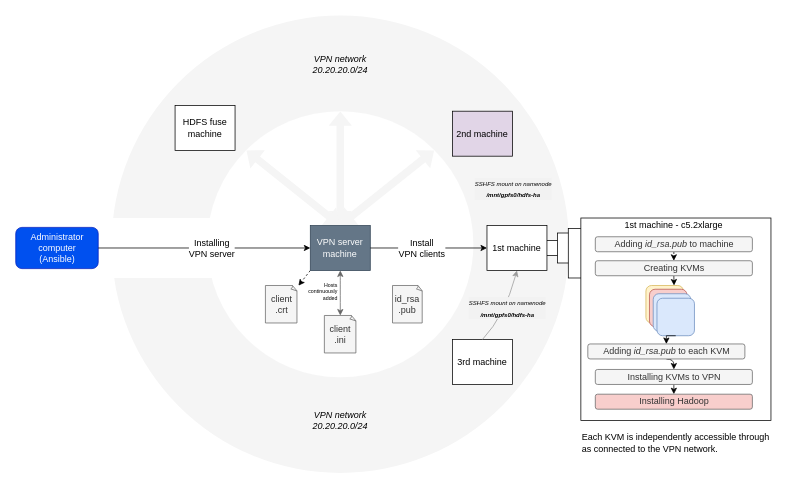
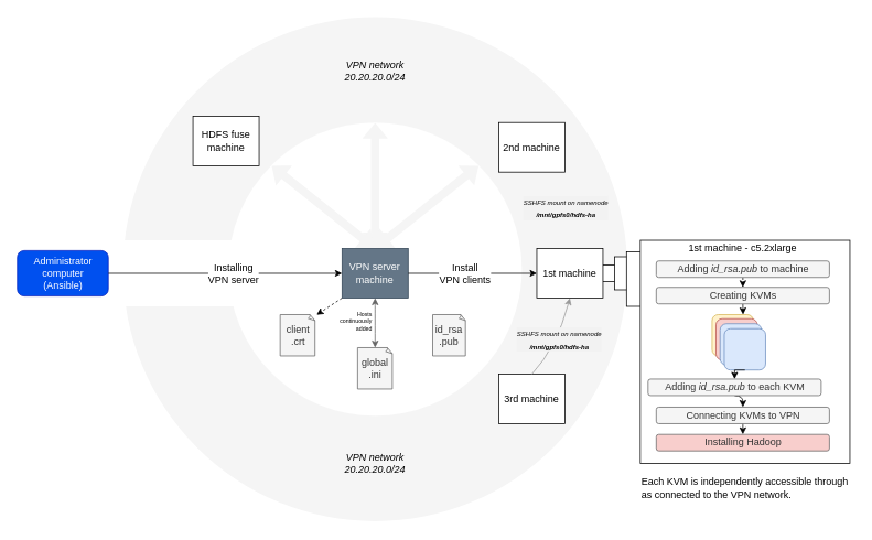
  <mxCell id="0" />
  <mxCell id="1" parent="0" />
  <mxCell id="2" value="" style="ellipse;whiteSpace=wrap;html=1;aspect=fixed;fillColor=#f5f5f5;strokeColor=none;fontColor=#333333;" parent="1" vertex="1"><mxGeometry x="148.34" y="20" width="610.06" height="610.06" as="geometry" /></mxCell>
  <mxCell id="3" value="&lt;i&gt;VPN network&lt;br&gt;20.20.20.0/24&lt;br&gt;&lt;/i&gt;" style="text;html=1;strokeColor=none;fillColor=none;align=center;verticalAlign=middle;whiteSpace=wrap;rounded=0;shadow=0;dashed=1;" parent="1" vertex="1"><mxGeometry x="412.87" y="70" width="81" height="30" as="geometry" /></mxCell>
  <mxCell id="4" value="" style="shape=dataStorage;whiteSpace=wrap;html=1;strokeColor=none;" parent="1" vertex="1"><mxGeometry x="95.5" y="290" width="200" height="80" as="geometry" /></mxCell>
  <mxCell id="5" value="" style="ellipse;whiteSpace=wrap;html=1;aspect=fixed;strokeColor=none;" parent="1" vertex="1"><mxGeometry x="275.89" y="147.54" width="354.97" height="354.97" as="geometry" /></mxCell>
- <mxCell id="6" value="client&lt;br&gt;.crt" style="whiteSpace=wrap;html=1;shape=mxgraph.basic.document;align=center;shadow=0;fillColor=#f5f5f5;strokeColor=#666666;fontColor=#333333;" parent="1" vertex="1"><mxGeometry x="353.5" y="380" width="42.5" height="50" as="geometry" /></mxCell>
+ <mxCell id="6" value="client&lt;br&gt;.crt" style="whiteSpace=wrap;html=1;shape=mxgraph.basic.document;align=center;shadow=0;fillColor=#f5f5f5;strokeColor=#666666;fontColor=#333333;" parent="1" vertex="1"><mxGeometry x="338.5" y="380" width="42.5" height="50" as="geometry" /></mxCell>
  <mxCell id="7" value="id_rsa&lt;br&gt;.pub" style="whiteSpace=wrap;html=1;shape=mxgraph.basic.document;align=center;shadow=0;fillColor=#f5f5f5;strokeColor=#666666;fontColor=#333333;" parent="1" vertex="1"><mxGeometry x="523" y="380" width="40" height="50" as="geometry" /></mxCell>
- <mxCell id="8" value="client&lt;br&gt;.ini" style="whiteSpace=wrap;html=1;shape=mxgraph.basic.document;align=center;shadow=0;fillColor=#f5f5f5;strokeColor=#666666;fontColor=#333333;" parent="1" vertex="1"><mxGeometry x="432.12" y="420" width="42.5" height="50" as="geometry" /></mxCell>
+ <mxCell id="8" value="global&lt;br&gt;.ini" style="whiteSpace=wrap;html=1;shape=mxgraph.basic.document;align=center;shadow=0;fillColor=#f5f5f5;strokeColor=#666666;fontColor=#333333;" parent="1" vertex="1"><mxGeometry x="432.12" y="420" width="42.5" height="50" as="geometry" /></mxCell>
  <mxCell id="9" value="Administrator&lt;br&gt;computer&lt;br&gt;(Ansible)" style="rounded=1;whiteSpace=wrap;html=1;align=center;fillColor=#0050ef;strokeColor=#001DBC;fontColor=#ffffff;" parent="1" vertex="1"><mxGeometry x="20.5" y="302.5" width="110" height="55" as="geometry" /></mxCell>
  <mxCell id="10" value="HDFS fuse machine" style="rounded=0;whiteSpace=wrap;html=1;" parent="1" vertex="1"><mxGeometry x="233" y="140" width="80" height="60" as="geometry" /></mxCell>
  <mxCell id="11" value="3rd machine" style="rounded=0;whiteSpace=wrap;html=1;" parent="1" vertex="1"><mxGeometry x="603" y="452" width="80" height="60" as="geometry" /></mxCell>
- <mxCell id="12" value="2nd machine" style="rounded=0;whiteSpace=wrap;html=1;fillColor=#e1d5e7;" parent="1" vertex="1"><mxGeometry x="603" y="147.54" width="80" height="60" as="geometry" /></mxCell>
+ <mxCell id="12" value="2nd machine" style="rounded=0;whiteSpace=wrap;html=1;" parent="1" vertex="1"><mxGeometry x="603" y="147.54" width="80" height="60" as="geometry" /></mxCell>
  <mxCell id="13" value="" style="rounded=0;whiteSpace=wrap;html=1;" parent="1" vertex="1"><mxGeometry x="728" y="320" width="20" height="20" as="geometry" /></mxCell>
  <mxCell id="14" value="1st machine" style="rounded=0;whiteSpace=wrap;html=1;" parent="1" vertex="1"><mxGeometry x="649" y="300" width="80" height="60" as="geometry" /></mxCell>
  <mxCell id="15" value="" style="rounded=0;whiteSpace=wrap;html=1;" parent="1" vertex="1"><mxGeometry x="743" y="310" width="45.54" height="40" as="geometry" /></mxCell>
  <mxCell id="16" value="" style="rounded=0;whiteSpace=wrap;html=1;" parent="1" vertex="1"><mxGeometry x="757.46" y="304" width="83.54" height="66" as="geometry" /></mxCell>
  <mxCell id="17" value="" style="rounded=0;whiteSpace=wrap;html=1;" parent="1" vertex="1"><mxGeometry x="774.23" y="290" width="253.54" height="270" as="geometry" /></mxCell>
  <mxCell id="18" value="1st machine - c5.2xlarge" style="text;html=1;strokeColor=none;fillColor=none;align=left;verticalAlign=middle;whiteSpace=wrap;rounded=0;" parent="1" vertex="1"><mxGeometry x="831" y="290" width="140" height="20" as="geometry" /></mxCell>
  <mxCell id="19" style="edgeStyle=orthogonalEdgeStyle;curved=1;rounded=0;comic=0;orthogonalLoop=1;jettySize=auto;html=1;exitX=0.5;exitY=1;exitDx=0;exitDy=0;entryX=0.75;entryY=0;entryDx=0;entryDy=0;startArrow=none;startFill=0;" parent="1" source="20" target="27" edge="1"><mxGeometry relative="1" as="geometry" /></mxCell>
  <mxCell id="20" value="Creating KVMs" style="rounded=1;whiteSpace=wrap;html=1;shadow=0;fillColor=#f5f5f5;strokeColor=#666666;fontColor=#333333;" parent="1" vertex="1"><mxGeometry x="793.5" y="347" width="209.5" height="20" as="geometry" /></mxCell>
  <mxCell id="21" style="edgeStyle=orthogonalEdgeStyle;curved=1;rounded=0;comic=0;orthogonalLoop=1;jettySize=auto;html=1;exitX=0.5;exitY=1;exitDx=0;exitDy=0;entryX=0.5;entryY=0;entryDx=0;entryDy=0;startArrow=none;startFill=0;" parent="1" source="22" target="25" edge="1"><mxGeometry relative="1" as="geometry" /></mxCell>
- <mxCell id="22" value="Installing KVMs to VPN" style="rounded=1;whiteSpace=wrap;html=1;shadow=0;fillColor=#f5f5f5;strokeColor=#666666;fontColor=#333333;" parent="1" vertex="1"><mxGeometry x="793.5" y="492" width="209.5" height="20" as="geometry" /></mxCell>
+ <mxCell id="22" value="Connecting KVMs to VPN" style="rounded=1;whiteSpace=wrap;html=1;shadow=0;fillColor=#f5f5f5;strokeColor=#666666;fontColor=#333333;" parent="1" vertex="1"><mxGeometry x="793.5" y="492" width="209.5" height="20" as="geometry" /></mxCell>
  <mxCell id="23" style="edgeStyle=orthogonalEdgeStyle;curved=1;rounded=0;comic=0;orthogonalLoop=1;jettySize=auto;html=1;exitX=0.5;exitY=1;exitDx=0;exitDy=0;entryX=0.5;entryY=0;entryDx=0;entryDy=0;startArrow=none;startFill=0;" parent="1" source="24" target="22" edge="1"><mxGeometry relative="1" as="geometry" /></mxCell>
  <mxCell id="24" value="Adding &lt;i&gt;id_rsa.pub&lt;/i&gt; to each KVM" style="rounded=1;whiteSpace=wrap;html=1;shadow=0;fillColor=#f5f5f5;strokeColor=#666666;fontColor=#333333;" parent="1" vertex="1"><mxGeometry x="783.5" y="458" width="209.5" height="20" as="geometry" /></mxCell>
  <mxCell id="25" value="Installing Hadoop" style="rounded=1;whiteSpace=wrap;html=1;shadow=0;fillColor=#f8cecc;strokeColor=#666666;fontColor=#333333;" parent="1" vertex="1"><mxGeometry x="793.5" y="525" width="209.5" height="20" as="geometry" /></mxCell>
  <mxCell id="26" value="" style="group" parent="1" vertex="1" connectable="0"><mxGeometry x="861" y="380" width="64.75" height="67" as="geometry" /></mxCell>
  <mxCell id="27" value="" style="rounded=1;whiteSpace=wrap;html=1;align=center;fillColor=#fff2cc;strokeColor=#d6b656;" parent="26" vertex="1"><mxGeometry width="50" height="50" as="geometry" /></mxCell>
  <mxCell id="28" value="" style="rounded=1;whiteSpace=wrap;html=1;align=center;fillColor=#f8cecc;strokeColor=#b85450;" parent="26" vertex="1"><mxGeometry x="4.75" y="5" width="50" height="50" as="geometry" /></mxCell>
  <mxCell id="29" value="" style="rounded=1;whiteSpace=wrap;html=1;align=center;fillColor=#dae8fc;strokeColor=#6c8ebf;" parent="26" vertex="1"><mxGeometry x="9.75" y="11" width="50" height="50" as="geometry" /></mxCell>
  <mxCell id="30" value="" style="rounded=1;whiteSpace=wrap;html=1;align=center;fillColor=#dae8fc;strokeColor=#6c8ebf;" parent="26" vertex="1"><mxGeometry x="14.75" y="17" width="50" height="50" as="geometry" /></mxCell>
  <mxCell id="31" style="edgeStyle=orthogonalEdgeStyle;rounded=0;orthogonalLoop=1;jettySize=auto;html=1;exitX=0.5;exitY=1;exitDx=0;exitDy=0;entryX=0.5;entryY=0;entryDx=0;entryDy=0;dashed=1;" parent="1" source="32" target="20" edge="1"><mxGeometry relative="1" as="geometry" /></mxCell>
  <mxCell id="32" value="Adding &lt;i&gt;id_rsa.pub&lt;/i&gt; to machine" style="rounded=1;whiteSpace=wrap;html=1;shadow=0;fillColor=#f5f5f5;strokeColor=#666666;fontColor=#333333;" parent="1" vertex="1"><mxGeometry x="793.5" y="315" width="209.5" height="20" as="geometry" /></mxCell>
  <mxCell id="33" style="edgeStyle=orthogonalEdgeStyle;rounded=0;orthogonalLoop=1;jettySize=auto;html=1;exitX=0.5;exitY=1;exitDx=0;exitDy=0;entryX=0.5;entryY=0;entryDx=0;entryDy=0;" parent="1" source="30" target="24" edge="1"><mxGeometry relative="1" as="geometry" /></mxCell>
  <mxCell id="34" value="&lt;i&gt;VPN network&lt;br&gt;20.20.20.0/24&lt;/i&gt;" style="text;html=1;strokeColor=none;fillColor=none;align=center;verticalAlign=middle;whiteSpace=wrap;rounded=0;shadow=0;dashed=1;" parent="1" vertex="1"><mxGeometry x="412.87" y="550" width="81" height="20" as="geometry" /></mxCell>
  <mxCell id="35" style="edgeStyle=none;rounded=0;orthogonalLoop=1;jettySize=auto;html=1;exitX=1;exitY=0.5;exitDx=0;exitDy=0;entryX=0;entryY=0.5;entryDx=0;entryDy=0;" parent="1" source="9" target="43" edge="1"><mxGeometry relative="1" as="geometry" /></mxCell>
  <mxCell id="36" value="Installing&lt;br&gt;VPN server" style="text;html=1;align=center;verticalAlign=middle;resizable=0;points=[];;labelBackgroundColor=#ffffff;" parent="35" vertex="1" connectable="0"><mxGeometry x="-0.113" y="-1" relative="1" as="geometry"><mxPoint x="25.5" y="-1" as="offset" /></mxGeometry></mxCell>
  <mxCell id="37" style="edgeStyle=none;rounded=0;orthogonalLoop=1;jettySize=auto;html=1;exitX=0;exitY=1;exitDx=0;exitDy=0;entryX=1.037;entryY=0.004;entryDx=0;entryDy=0;entryPerimeter=0;dashed=1;" parent="1" source="43" target="6" edge="1"><mxGeometry relative="1" as="geometry" /></mxCell>
  <mxCell id="38" style="edgeStyle=orthogonalEdgeStyle;curved=1;rounded=0;comic=0;orthogonalLoop=1;jettySize=auto;html=1;exitX=0.5;exitY=1;exitDx=0;exitDy=0;entryX=0.5;entryY=0;entryDx=0;entryDy=0;entryPerimeter=0;startArrow=classic;startFill=1;fillColor=#f5f5f5;strokeColor=#666666;" parent="1" source="43" target="8" edge="1"><mxGeometry relative="1" as="geometry" /></mxCell>
  <mxCell id="39" value="&lt;p style=&quot;line-height: 120% ; font-size: 7px&quot;&gt;&lt;span&gt;Hosts&lt;br&gt;continuously&lt;br&gt;&lt;/span&gt;added&lt;br&gt;&lt;/p&gt;" style="text;html=1;align=right;verticalAlign=middle;resizable=0;points=[];;labelBackgroundColor=none;labelBorderColor=none;" parent="38" vertex="1" connectable="0"><mxGeometry x="-0.252" y="1" relative="1" as="geometry"><mxPoint x="-4.06" y="6.5" as="offset" /></mxGeometry></mxCell>
  <mxCell id="40" value="" style="shape=flexArrow;endArrow=classic;startArrow=classic;html=1;entryX=0.5;entryY=0;entryDx=0;entryDy=0;exitX=0.5;exitY=0;exitDx=0;exitDy=0;fillColor=#f5f5f5;strokeColor=none;" parent="1" source="43" target="5" edge="1"><mxGeometry width="50" height="50" relative="1" as="geometry"><mxPoint x="463" y="270" as="sourcePoint" /><mxPoint x="513" y="220" as="targetPoint" /></mxGeometry></mxCell>
  <mxCell id="41" value="" style="shape=flexArrow;endArrow=classic;startArrow=classic;html=1;entryX=1;entryY=0;entryDx=0;entryDy=0;exitX=0.5;exitY=0;exitDx=0;exitDy=0;fillColor=#f5f5f5;strokeColor=none;" parent="1" target="5" edge="1"><mxGeometry width="50" height="50" relative="1" as="geometry"><mxPoint x="453.03" y="300" as="sourcePoint" /><mxPoint x="453.035" y="147.54" as="targetPoint" /></mxGeometry></mxCell>
  <mxCell id="42" value="" style="shape=flexArrow;endArrow=classic;startArrow=classic;html=1;entryX=0;entryY=0;entryDx=0;entryDy=0;exitX=0.5;exitY=0;exitDx=0;exitDy=0;fillColor=#f5f5f5;strokeColor=none;" parent="1" source="43" target="5" edge="1"><mxGeometry width="50" height="50" relative="1" as="geometry"><mxPoint x="477.15" y="290" as="sourcePoint" /><mxPoint x="602.996" y="189.524" as="targetPoint" /></mxGeometry></mxCell>
  <mxCell id="43" value="VPN server machine" style="rounded=0;whiteSpace=wrap;html=1;fillColor=#647687;strokeColor=#314354;fontColor=#ffffff;" parent="1" vertex="1"><mxGeometry x="413.37" y="300" width="80" height="60" as="geometry" /></mxCell>
  <mxCell id="44" style="edgeStyle=none;rounded=0;orthogonalLoop=1;jettySize=auto;html=1;exitX=1;exitY=0.5;exitDx=0;exitDy=0;entryX=0;entryY=0.5;entryDx=0;entryDy=0;" parent="1" source="43" target="14" edge="1"><mxGeometry relative="1" as="geometry" /></mxCell>
  <mxCell id="45" value="Install &lt;br&gt;VPN clients" style="text;html=1;align=center;verticalAlign=middle;resizable=0;points=[];;labelBackgroundColor=#ffffff;" parent="44" vertex="1" connectable="0"><mxGeometry x="-0.125" relative="1" as="geometry"><mxPoint as="offset" /></mxGeometry></mxCell>
  <mxCell id="46" value="&lt;span&gt;Each KVM is independently accessible through as connected to the VPN network.&lt;/span&gt;" style="text;html=1;strokeColor=none;fillColor=none;align=left;verticalAlign=middle;whiteSpace=wrap;rounded=0;shadow=0;dashed=1;fontStyle=0" parent="1" vertex="1"><mxGeometry x="774.23" y="570" width="258.77" height="40" as="geometry" /></mxCell>
  <mxCell id="47" value="" style="curved=1;endArrow=classic;html=1;rounded=0;elbow=vertical;entryX=0.5;entryY=1;entryDx=0;entryDy=0;exitX=0.5;exitY=0;exitDx=0;exitDy=0;strokeColor=#999999;" edge="1" parent="1" source="11" target="14"><mxGeometry width="50" height="50" relative="1" as="geometry"><mxPoint x="593" y="420" as="sourcePoint" /><mxPoint x="643" y="370" as="targetPoint" /><Array as="points"><mxPoint x="673" y="420" /></Array></mxGeometry></mxCell>
  <mxCell id="48" value="&lt;i style=&quot;border-color: var(--border-color); font-size: 12px;&quot;&gt;&lt;span style=&quot;border-color: var(--border-color); font-size: 8px;&quot;&gt;SSHFS mount on namenode&lt;br style=&quot;border-color: var(--border-color);&quot;&gt;&lt;/span&gt;&lt;span style=&quot;border-color: var(--border-color); font-size: 8px;&quot;&gt;&lt;b style=&quot;border-color: var(--border-color);&quot;&gt;/mnt/gpfs0/hdfs-ha&lt;/b&gt;&lt;/span&gt;&lt;/i&gt;" style="edgeLabel;html=1;align=center;verticalAlign=middle;resizable=0;points=[];labelBackgroundColor=#F2F2F2;labelBorderColor=none;spacingLeft=0;" vertex="1" connectable="0" parent="47"><mxGeometry x="0.185" y="2" relative="1" as="geometry"><mxPoint y="9" as="offset" /></mxGeometry></mxCell>
  <mxCell id="49" value="&lt;i style=&quot;border-color: var(--border-color); font-size: 12px;&quot;&gt;&lt;span style=&quot;border-color: var(--border-color); font-size: 8px;&quot;&gt;SSHFS mount on namenode&lt;br style=&quot;border-color: var(--border-color);&quot;&gt;&lt;/span&gt;&lt;span style=&quot;border-color: var(--border-color); font-size: 8px;&quot;&gt;&lt;b style=&quot;border-color: var(--border-color);&quot;&gt;/mnt/gpfs0/hdfs-ha&lt;/b&gt;&lt;/span&gt;&lt;/i&gt;" style="edgeLabel;html=1;align=center;verticalAlign=middle;resizable=0;points=[];labelBackgroundColor=#F2F2F2;labelBorderColor=none;spacingLeft=0;" vertex="1" connectable="0" parent="1"><mxGeometry x="683.001" y="250" as="geometry" /></mxCell>
